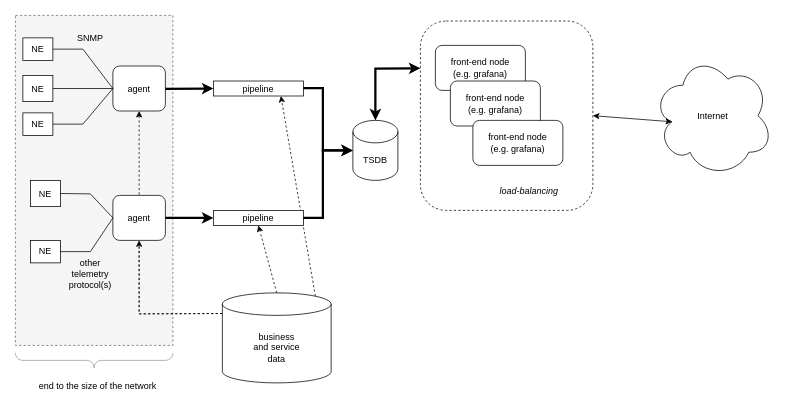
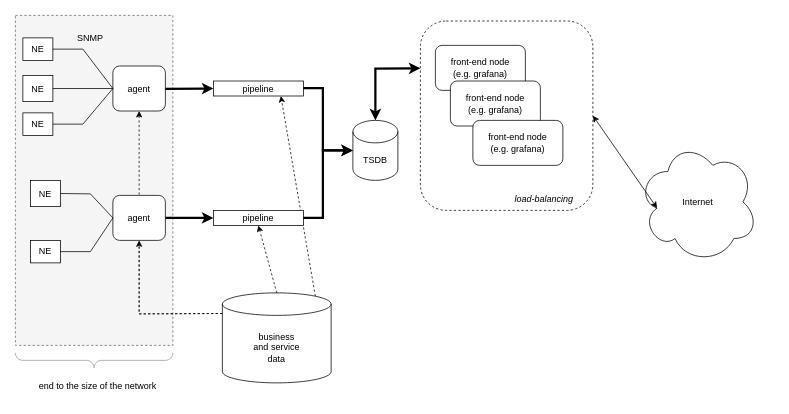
  <mxCell id="0" />
  <mxCell id="1" parent="0" />
  <mxCell id="2" value="" style="rounded=0;whiteSpace=wrap;html=1;fillColor=#f5f5f5;fontColor=#333333;strokeColor=#666666;dashed=1;" vertex="1" parent="1"><mxGeometry x="20" y="20" width="210" height="440" as="geometry" /></mxCell>
  <mxCell id="3" value="" style="endArrow=classic;html=1;rounded=0;exitX=0.855;exitY=0;exitDx=0;exitDy=4.35;exitPerimeter=0;entryX=0.75;entryY=1;entryDx=0;entryDy=0;dashed=1;" edge="1" parent="1" source="34" target="8"><mxGeometry width="50" height="50" relative="1" as="geometry"><mxPoint x="354" y="400" as="sourcePoint" /><mxPoint x="354" y="310" as="targetPoint" /></mxGeometry></mxCell>
  <mxCell id="4" value="" style="endArrow=classic;html=1;rounded=0;entryX=0.5;entryY=1;entryDx=0;entryDy=0;dashed=1;exitX=0;exitY=0;exitDx=0;exitDy=27.5;exitPerimeter=0;" edge="1" parent="1" source="34" target="7"><mxGeometry width="50" height="50" relative="1" as="geometry"><mxPoint x="290" y="420" as="sourcePoint" /><mxPoint x="195" y="330" as="targetPoint" /><Array as="points"><mxPoint x="185" y="418" /></Array></mxGeometry></mxCell>
  <mxCell id="5" value="" style="rounded=1;whiteSpace=wrap;html=1;dashed=1;align=right;" vertex="1" parent="1"><mxGeometry x="560" y="27.5" width="230" height="252.5" as="geometry" /></mxCell>
  <mxCell id="6" value="TSDB" style="shape=cylinder3;whiteSpace=wrap;html=1;boundedLbl=1;backgroundOutline=1;size=15;" vertex="1" parent="1"><mxGeometry x="470" y="160" width="60" height="80" as="geometry" /></mxCell>
  <mxCell id="7" value="agent" style="rounded=1;whiteSpace=wrap;html=1;" vertex="1" parent="1"><mxGeometry x="150" y="87.5" width="70" height="60" as="geometry" /></mxCell>
  <mxCell id="8" value="pipeline" style="rounded=0;whiteSpace=wrap;html=1;" vertex="1" parent="1"><mxGeometry x="284" y="107.5" width="120" height="20" as="geometry" /></mxCell>
  <mxCell id="9" value="NE" style="rounded=0;whiteSpace=wrap;html=1;" vertex="1" parent="1"><mxGeometry x="30" y="50" width="40" height="30" as="geometry" /></mxCell>
  <mxCell id="10" value="NE" style="rounded=0;whiteSpace=wrap;html=1;" vertex="1" parent="1"><mxGeometry x="30" y="100" width="40" height="35" as="geometry" /></mxCell>
  <mxCell id="11" value="NE" style="rounded=0;whiteSpace=wrap;html=1;" vertex="1" parent="1"><mxGeometry x="30" y="150" width="40" height="30" as="geometry" /></mxCell>
  <mxCell id="12" value="" style="endArrow=none;html=1;rounded=0;exitX=1;exitY=0.5;exitDx=0;exitDy=0;entryX=0;entryY=0.5;entryDx=0;entryDy=0;" edge="1" parent="1" source="9" target="7"><mxGeometry width="50" height="50" relative="1" as="geometry"><mxPoint x="300" y="250" as="sourcePoint" /><mxPoint x="350" y="200" as="targetPoint" /><Array as="points"><mxPoint x="110" y="65" /></Array></mxGeometry></mxCell>
  <mxCell id="13" value="" style="endArrow=none;html=1;rounded=0;exitX=1;exitY=0.5;exitDx=0;exitDy=0;entryX=0;entryY=0.5;entryDx=0;entryDy=0;" edge="1" parent="1" source="11" target="7"><mxGeometry width="50" height="50" relative="1" as="geometry"><mxPoint x="80" y="115" as="sourcePoint" /><mxPoint x="150" y="130" as="targetPoint" /><Array as="points"><mxPoint x="110" y="165" /></Array></mxGeometry></mxCell>
  <mxCell id="14" value="" style="endArrow=none;html=1;rounded=0;exitX=1;exitY=0.5;exitDx=0;exitDy=0;entryX=0;entryY=0.5;entryDx=0;entryDy=0;" edge="1" parent="1" source="10" target="7"><mxGeometry width="50" height="50" relative="1" as="geometry"><mxPoint x="300" y="250" as="sourcePoint" /><mxPoint x="350" y="200" as="targetPoint" /></mxGeometry></mxCell>
  <mxCell id="15" value="SNMP" style="text;html=1;strokeColor=none;fillColor=none;align=center;verticalAlign=middle;whiteSpace=wrap;rounded=0;dashed=1;" vertex="1" parent="1"><mxGeometry x="90" y="35" width="60" height="30" as="geometry" /></mxCell>
  <mxCell id="16" value="agent" style="rounded=1;whiteSpace=wrap;html=1;" vertex="1" parent="1"><mxGeometry x="150" y="260" width="70" height="60" as="geometry" /></mxCell>
  <mxCell id="17" value="NE" style="rounded=0;whiteSpace=wrap;html=1;" vertex="1" parent="1"><mxGeometry x="40" y="240" width="40" height="35" as="geometry" /></mxCell>
  <mxCell id="18" value="NE" style="rounded=0;whiteSpace=wrap;html=1;" vertex="1" parent="1"><mxGeometry x="40" y="320" width="40" height="30" as="geometry" /></mxCell>
  <mxCell id="19" value="" style="endArrow=none;html=1;rounded=0;exitX=1;exitY=0.5;exitDx=0;exitDy=0;entryX=0;entryY=0.5;entryDx=0;entryDy=0;" edge="1" parent="1" source="18" target="16"><mxGeometry width="50" height="50" relative="1" as="geometry"><mxPoint x="80" y="175" as="sourcePoint" /><mxPoint x="160" y="128" as="targetPoint" /><Array as="points"><mxPoint x="120" y="335" /></Array></mxGeometry></mxCell>
  <mxCell id="20" value="" style="endArrow=none;html=1;rounded=0;exitX=1;exitY=0.5;exitDx=0;exitDy=0;" edge="1" parent="1" source="17"><mxGeometry width="50" height="50" relative="1" as="geometry"><mxPoint x="90" y="345" as="sourcePoint" /><mxPoint x="150" y="290" as="targetPoint" /><Array as="points"><mxPoint x="120" y="258" /></Array></mxGeometry></mxCell>
- <mxCell id="21" value="other telemetry&lt;br&gt;protocol(s)" style="text;html=1;strokeColor=none;fillColor=none;align=center;verticalAlign=middle;whiteSpace=wrap;rounded=0;" vertex="1" parent="1"><mxGeometry x="90" y="350" width="60" height="30" as="geometry" /></mxCell>
  <mxCell id="22" value="" style="endArrow=classic;html=1;rounded=0;entryX=0;entryY=0.5;entryDx=0;entryDy=0;strokeWidth=3;endFill=1;" edge="1" parent="1" target="8"><mxGeometry width="50" height="50" relative="1" as="geometry"><mxPoint x="220" y="118" as="sourcePoint" /><mxPoint x="250" y="118" as="targetPoint" /></mxGeometry></mxCell>
  <mxCell id="23" value="pipeline" style="rounded=0;whiteSpace=wrap;html=1;" vertex="1" parent="1"><mxGeometry x="284" y="280" width="120" height="20" as="geometry" /></mxCell>
  <mxCell id="24" value="" style="endArrow=classic;html=1;rounded=0;entryX=0;entryY=0.5;entryDx=0;entryDy=0;strokeWidth=3;endFill=1;exitX=1;exitY=0.5;exitDx=0;exitDy=0;" edge="1" parent="1" target="23" source="16"><mxGeometry width="50" height="50" relative="1" as="geometry"><mxPoint x="230" y="128" as="sourcePoint" /><mxPoint x="260" y="128" as="targetPoint" /></mxGeometry></mxCell>
  <mxCell id="25" value="" style="endArrow=classic;html=1;rounded=0;entryX=0;entryY=0.5;entryDx=0;entryDy=0;strokeWidth=3;endFill=1;entryPerimeter=0;" edge="1" parent="1" target="6"><mxGeometry width="50" height="50" relative="1" as="geometry"><mxPoint x="404" y="117" as="sourcePoint" /><mxPoint x="468" y="117" as="targetPoint" /><Array as="points"><mxPoint x="430" y="117" /><mxPoint x="430" y="200" /></Array></mxGeometry></mxCell>
  <mxCell id="26" value="" style="endArrow=classic;html=1;rounded=0;entryX=0;entryY=0.5;entryDx=0;entryDy=0;strokeWidth=3;endFill=1;entryPerimeter=0;exitX=1;exitY=0.5;exitDx=0;exitDy=0;" edge="1" parent="1" source="23" target="6"><mxGeometry width="50" height="50" relative="1" as="geometry"><mxPoint x="414" y="127" as="sourcePoint" /><mxPoint x="480" y="210" as="targetPoint" /><Array as="points"><mxPoint x="430" y="290" /><mxPoint x="430" y="200" /></Array></mxGeometry></mxCell>
  <mxCell id="27" value="front-end node&lt;br&gt;(e.g. grafana)" style="rounded=1;whiteSpace=wrap;html=1;" vertex="1" parent="1"><mxGeometry x="580" y="60" width="120" height="60" as="geometry" /></mxCell>
  <mxCell id="28" value="front-end node&lt;br&gt;(e.g. grafana)" style="rounded=1;whiteSpace=wrap;html=1;" vertex="1" parent="1"><mxGeometry x="600" y="107.5" width="120" height="60" as="geometry" /></mxCell>
  <mxCell id="29" value="front-end node&lt;br&gt;(e.g. grafana)" style="rounded=1;whiteSpace=wrap;html=1;" vertex="1" parent="1"><mxGeometry x="630" y="160" width="120" height="60" as="geometry" /></mxCell>
- <mxCell id="30" value="&lt;i&gt;load-balancing&lt;/i&gt;" style="text;html=1;strokeColor=none;fillColor=none;align=center;verticalAlign=middle;whiteSpace=wrap;rounded=0;" vertex="1" parent="1"><mxGeometry x="660" y="240" width="90" height="30" as="geometry" /></mxCell>
+ <mxCell id="30" value="&lt;i&gt;load-balancing&lt;/i&gt;" style="text;html=1;strokeColor=none;fillColor=none;align=center;verticalAlign=middle;whiteSpace=wrap;rounded=0;" vertex="1" parent="1"><mxGeometry x="680" y="250" width="90" height="30" as="geometry" /></mxCell>
  <mxCell id="31" value="" style="endArrow=classic;html=1;rounded=0;entryX=0;entryY=0.25;entryDx=0;entryDy=0;strokeWidth=3;endFill=1;exitX=0.5;exitY=0;exitDx=0;exitDy=0;exitPerimeter=0;startArrow=classic;startFill=1;" edge="1" parent="1" source="6" target="5"><mxGeometry width="50" height="50" relative="1" as="geometry"><mxPoint x="414" y="300" as="sourcePoint" /><mxPoint x="480" y="210" as="targetPoint" /><Array as="points"><mxPoint x="500" y="91" /></Array></mxGeometry></mxCell>
- <mxCell id="32" value="Internet" style="ellipse;shape=cloud;whiteSpace=wrap;html=1;" vertex="1" parent="1"><mxGeometry x="870" y="72.5" width="160" height="162.5" as="geometry" /></mxCell>
+ <mxCell id="32" value="Internet" style="ellipse;shape=cloud;whiteSpace=wrap;html=1;" vertex="1" parent="1"><mxGeometry x="850" y="187.5" width="160" height="162.5" as="geometry" /></mxCell>
  <mxCell id="33" value="" style="endArrow=classic;startArrow=classic;html=1;rounded=0;entryX=0.16;entryY=0.55;entryDx=0;entryDy=0;entryPerimeter=0;exitX=1;exitY=0.5;exitDx=0;exitDy=0;" edge="1" parent="1" source="5" target="32"><mxGeometry width="50" height="50" relative="1" as="geometry"><mxPoint x="630" y="310" as="sourcePoint" /><mxPoint x="680" y="260" as="targetPoint" /></mxGeometry></mxCell>
  <mxCell id="34" value="business&lt;br&gt;and service&lt;br&gt;data" style="shape=cylinder3;whiteSpace=wrap;html=1;boundedLbl=1;backgroundOutline=1;size=15;" vertex="1" parent="1"><mxGeometry x="296" y="390" width="145" height="120" as="geometry" /></mxCell>
  <mxCell id="35" value="" style="endArrow=classic;html=1;rounded=0;exitX=0.5;exitY=0;exitDx=0;exitDy=0;exitPerimeter=0;entryX=0.5;entryY=1;entryDx=0;entryDy=0;dashed=1;" edge="1" parent="1" source="34" target="23"><mxGeometry width="50" height="50" relative="1" as="geometry"><mxPoint x="300" y="320" as="sourcePoint" /><mxPoint x="350" y="270" as="targetPoint" /></mxGeometry></mxCell>
  <mxCell id="36" value="" style="endArrow=classic;html=1;rounded=0;exitX=0;exitY=0;exitDx=0;exitDy=27.5;exitPerimeter=0;entryX=0.5;entryY=1;entryDx=0;entryDy=0;dashed=1;" edge="1" parent="1" source="34" target="16"><mxGeometry width="50" height="50" relative="1" as="geometry"><mxPoint x="354" y="400" as="sourcePoint" /><mxPoint x="354" y="310" as="targetPoint" /><Array as="points"><mxPoint x="185" y="418" /></Array></mxGeometry></mxCell>
  <mxCell id="37" value="end to the size of the network" style="text;html=1;strokeColor=none;fillColor=none;align=center;verticalAlign=middle;whiteSpace=wrap;rounded=0;" vertex="1" parent="1"><mxGeometry x="30" y="500" width="200" height="30" as="geometry" /></mxCell>
  <mxCell id="38" value="" style="verticalLabelPosition=bottom;shadow=0;dashed=0;align=center;html=1;verticalAlign=top;strokeWidth=1;shape=mxgraph.mockup.markup.curlyBrace;whiteSpace=wrap;strokeColor=#999999;rotation=-180;" vertex="1" parent="1"><mxGeometry x="20" y="470" width="210" height="20" as="geometry" /></mxCell>
